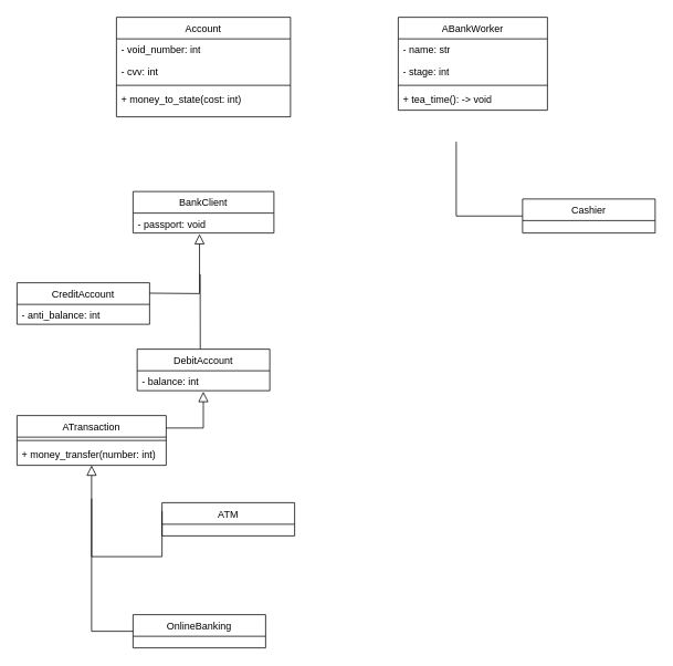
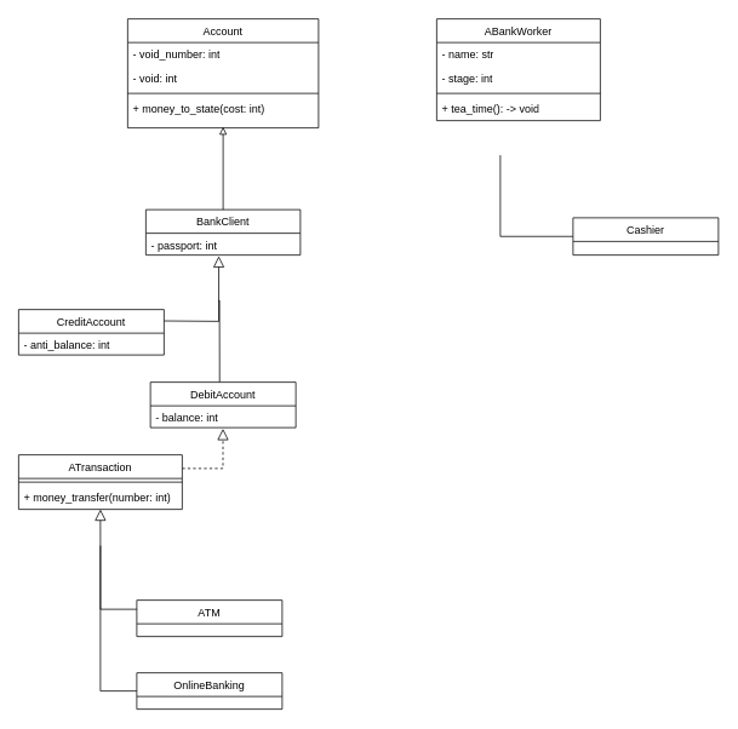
  <mxCell id="0" />
  <mxCell id="1" parent="0" />
  <mxCell id="2" value="CreditAccount" style="swimlane;fontStyle=0;align=center;verticalAlign=top;childLayout=stackLayout;horizontal=1;startSize=26;horizontalStack=0;resizeParent=1;resizeLast=0;collapsible=1;marginBottom=0;rounded=0;shadow=0;strokeWidth=1;" parent="1" vertex="1"><mxGeometry x="20" y="340" width="160" height="50" as="geometry"><mxRectangle x="340" y="380" width="170" height="26" as="alternateBounds" /></mxGeometry></mxCell>
  <mxCell id="3" value="- anti_balance: int" style="text;strokeColor=none;fillColor=none;align=left;verticalAlign=top;spacingLeft=4;spacingRight=4;overflow=hidden;rotatable=0;points=[[0,0.5],[1,0.5]];portConstraint=eastwest;whiteSpace=wrap;html=1;" vertex="1" parent="2"><mxGeometry y="26" width="160" height="24" as="geometry" /></mxCell>
  <mxCell id="4" value="" style="endArrow=block;endSize=10;endFill=0;shadow=0;strokeWidth=1;rounded=0;curved=0;edgeStyle=elbowEdgeStyle;elbow=vertical;exitX=1;exitY=0.25;exitDx=0;exitDy=0;entryX=0.472;entryY=1.047;entryDx=0;entryDy=0;entryPerimeter=0;" parent="1" source="2" target="25" edge="1"><mxGeometry width="160" relative="1" as="geometry"><mxPoint x="180" y="374" as="sourcePoint" /><mxPoint x="240" y="288" as="targetPoint" /><Array as="points"><mxPoint x="210" y="353" /></Array></mxGeometry></mxCell>
  <mxCell id="5" value="Cashier" style="swimlane;fontStyle=0;align=center;verticalAlign=top;childLayout=stackLayout;horizontal=1;startSize=26;horizontalStack=0;resizeParent=1;resizeLast=0;collapsible=1;marginBottom=0;rounded=0;shadow=0;strokeWidth=1;" vertex="1" parent="1"><mxGeometry x="630" y="239" width="160" height="41" as="geometry"><mxRectangle x="340" y="380" width="170" height="26" as="alternateBounds" /></mxGeometry></mxCell>
  <mxCell id="6" value="" style="endArrow=none;html=1;rounded=0;exitX=0;exitY=0.5;exitDx=0;exitDy=0;edgeStyle=elbowEdgeStyle;" edge="1" parent="1" source="5"><mxGeometry width="50" height="50" relative="1" as="geometry"><mxPoint x="230" y="270" as="sourcePoint" /><mxPoint x="550" y="170" as="targetPoint" /><Array as="points"><mxPoint x="550" y="280" /></Array></mxGeometry></mxCell>
  <mxCell id="7" value="DebitAccount" style="swimlane;fontStyle=0;align=center;verticalAlign=top;childLayout=stackLayout;horizontal=1;startSize=26;horizontalStack=0;resizeParent=1;resizeLast=0;collapsible=1;marginBottom=0;rounded=0;shadow=0;strokeWidth=1;" vertex="1" parent="1"><mxGeometry x="165" y="420" width="160" height="50" as="geometry"><mxRectangle x="340" y="380" width="170" height="26" as="alternateBounds" /></mxGeometry></mxCell>
  <mxCell id="8" value="- balance: int" style="text;strokeColor=none;fillColor=none;align=left;verticalAlign=top;spacingLeft=4;spacingRight=4;overflow=hidden;rotatable=0;points=[[0,0.5],[1,0.5]];portConstraint=eastwest;whiteSpace=wrap;html=1;" vertex="1" parent="7"><mxGeometry y="26" width="160" height="24" as="geometry" /></mxCell>
  <mxCell id="9" value="&lt;span style=&quot;font-weight: 400; text-wrap-mode: nowrap;&quot;&gt;Account&lt;/span&gt;" style="swimlane;fontStyle=1;align=center;verticalAlign=top;childLayout=stackLayout;horizontal=1;startSize=26;horizontalStack=0;resizeParent=1;resizeParentMax=0;resizeLast=0;collapsible=1;marginBottom=0;whiteSpace=wrap;html=1;" vertex="1" parent="1"><mxGeometry x="140" y="20" width="210" height="120" as="geometry" /></mxCell>
  <mxCell id="10" value="- void_number: int" style="text;strokeColor=none;fillColor=none;align=left;verticalAlign=top;spacingLeft=4;spacingRight=4;overflow=hidden;rotatable=0;points=[[0,0.5],[1,0.5]];portConstraint=eastwest;whiteSpace=wrap;html=1;" vertex="1" parent="9"><mxGeometry y="26" width="210" height="26" as="geometry" /></mxCell>
- <mxCell id="11" value="- cvv: int" style="text;strokeColor=none;fillColor=none;align=left;verticalAlign=top;spacingLeft=4;spacingRight=4;overflow=hidden;rotatable=0;points=[[0,0.5],[1,0.5]];portConstraint=eastwest;whiteSpace=wrap;html=1;" vertex="1" parent="9"><mxGeometry y="52" width="210" height="26" as="geometry" /></mxCell>
+ <mxCell id="11" value="- void: int" style="text;strokeColor=none;fillColor=none;align=left;verticalAlign=top;spacingLeft=4;spacingRight=4;overflow=hidden;rotatable=0;points=[[0,0.5],[1,0.5]];portConstraint=eastwest;whiteSpace=wrap;html=1;" vertex="1" parent="9"><mxGeometry y="52" width="210" height="26" as="geometry" /></mxCell>
  <mxCell id="12" value="" style="line;strokeWidth=1;fillColor=none;align=left;verticalAlign=middle;spacingTop=-1;spacingLeft=3;spacingRight=3;rotatable=0;labelPosition=right;points=[];portConstraint=eastwest;strokeColor=inherit;" vertex="1" parent="9"><mxGeometry y="78" width="210" height="8" as="geometry" /></mxCell>
  <mxCell id="13" value="+ money_to_state(cost: int)" style="text;strokeColor=none;fillColor=none;align=left;verticalAlign=top;spacingLeft=4;spacingRight=4;overflow=hidden;rotatable=0;points=[[0,0.5],[1,0.5]];portConstraint=eastwest;whiteSpace=wrap;html=1;" vertex="1" parent="9"><mxGeometry y="86" width="210" height="34" as="geometry" /></mxCell>
  <mxCell id="14" value="&lt;span style=&quot;font-weight: 400; text-wrap-mode: nowrap;&quot;&gt;ABankWorker&lt;/span&gt;" style="swimlane;fontStyle=1;align=center;verticalAlign=top;childLayout=stackLayout;horizontal=1;startSize=26;horizontalStack=0;resizeParent=1;resizeParentMax=0;resizeLast=0;collapsible=1;marginBottom=0;whiteSpace=wrap;html=1;" vertex="1" parent="1"><mxGeometry x="480" y="20" width="180" height="112" as="geometry" /></mxCell>
  <mxCell id="15" value="- name: str" style="text;strokeColor=none;fillColor=none;align=left;verticalAlign=top;spacingLeft=4;spacingRight=4;overflow=hidden;rotatable=0;points=[[0,0.5],[1,0.5]];portConstraint=eastwest;whiteSpace=wrap;html=1;" vertex="1" parent="14"><mxGeometry y="26" width="180" height="26" as="geometry" /></mxCell>
  <mxCell id="16" value="- stage: int" style="text;strokeColor=none;fillColor=none;align=left;verticalAlign=top;spacingLeft=4;spacingRight=4;overflow=hidden;rotatable=0;points=[[0,0.5],[1,0.5]];portConstraint=eastwest;whiteSpace=wrap;html=1;" vertex="1" parent="14"><mxGeometry y="52" width="180" height="26" as="geometry" /></mxCell>
  <mxCell id="17" value="" style="line;strokeWidth=1;fillColor=none;align=left;verticalAlign=middle;spacingTop=-1;spacingLeft=3;spacingRight=3;rotatable=0;labelPosition=right;points=[];portConstraint=eastwest;strokeColor=inherit;" vertex="1" parent="14"><mxGeometry y="78" width="180" height="8" as="geometry" /></mxCell>
  <mxCell id="18" value="+ tea_time(): -&amp;gt; void" style="text;strokeColor=none;fillColor=none;align=left;verticalAlign=top;spacingLeft=4;spacingRight=4;overflow=hidden;rotatable=0;points=[[0,0.5],[1,0.5]];portConstraint=eastwest;whiteSpace=wrap;html=1;" vertex="1" parent="14"><mxGeometry y="86" width="180" height="26" as="geometry" /></mxCell>
- <mxCell id="19" value="ATM" style="swimlane;fontStyle=0;align=center;verticalAlign=top;childLayout=stackLayout;horizontal=1;startSize=26;horizontalStack=0;resizeParent=1;resizeLast=0;collapsible=1;marginBottom=0;rounded=0;shadow=0;strokeWidth=1;" vertex="1" parent="1"><mxGeometry x="195" y="605" width="160" height="40" as="geometry"><mxRectangle x="340" y="380" width="170" height="26" as="alternateBounds" /></mxGeometry></mxCell>
+ <mxCell id="19" value="ATM" style="swimlane;fontStyle=0;align=center;verticalAlign=top;childLayout=stackLayout;horizontal=1;startSize=26;horizontalStack=0;resizeParent=1;resizeLast=0;collapsible=1;marginBottom=0;rounded=0;shadow=0;strokeWidth=1;" vertex="1" parent="1"><mxGeometry x="150" y="660" width="160" height="40" as="geometry"><mxRectangle x="340" y="380" width="170" height="26" as="alternateBounds" /></mxGeometry></mxCell>
  <mxCell id="20" value="" style="endArrow=block;endSize=10;endFill=0;shadow=0;strokeWidth=1;rounded=0;curved=0;edgeStyle=elbowEdgeStyle;elbow=vertical;exitX=0;exitY=0.25;exitDx=0;exitDy=0;" edge="1" parent="1" source="19" target="23"><mxGeometry width="160" relative="1" as="geometry"><mxPoint x="530" y="570" as="sourcePoint" /><mxPoint x="450" y="480" as="targetPoint" /><Array as="points"><mxPoint x="110" y="670" /></Array></mxGeometry></mxCell>
  <mxCell id="21" value="&lt;span style=&quot;font-weight: 400; text-wrap-mode: nowrap;&quot;&gt;ATransaction&lt;/span&gt;" style="swimlane;fontStyle=1;align=center;verticalAlign=top;childLayout=stackLayout;horizontal=1;startSize=26;horizontalStack=0;resizeParent=1;resizeParentMax=0;resizeLast=0;collapsible=1;marginBottom=0;whiteSpace=wrap;html=1;" vertex="1" parent="1"><mxGeometry x="20" y="500" width="180" height="60" as="geometry" /></mxCell>
  <mxCell id="22" value="" style="line;strokeWidth=1;fillColor=none;align=left;verticalAlign=middle;spacingTop=-1;spacingLeft=3;spacingRight=3;rotatable=0;labelPosition=right;points=[];portConstraint=eastwest;strokeColor=inherit;" vertex="1" parent="21"><mxGeometry y="26" width="180" height="8" as="geometry" /></mxCell>
  <mxCell id="23" value="+ money_transfer(number: int)" style="text;strokeColor=none;fillColor=none;align=left;verticalAlign=top;spacingLeft=4;spacingRight=4;overflow=hidden;rotatable=0;points=[[0,0.5],[1,0.5]];portConstraint=eastwest;whiteSpace=wrap;html=1;" vertex="1" parent="21"><mxGeometry y="34" width="180" height="26" as="geometry" /></mxCell>
  <mxCell id="24" value="&lt;span style=&quot;font-weight: 400; text-wrap-mode: nowrap;&quot;&gt;BankClient&lt;/span&gt;" style="swimlane;fontStyle=1;align=center;verticalAlign=top;childLayout=stackLayout;horizontal=1;startSize=26;horizontalStack=0;resizeParent=1;resizeParentMax=0;resizeLast=0;collapsible=1;marginBottom=0;whiteSpace=wrap;html=1;" vertex="1" parent="1"><mxGeometry x="160" y="230" width="170" height="50" as="geometry" /></mxCell>
- <mxCell id="25" value="- passport: void" style="text;strokeColor=none;fillColor=none;align=left;verticalAlign=top;spacingLeft=4;spacingRight=4;overflow=hidden;rotatable=0;points=[[0,0.5],[1,0.5]];portConstraint=eastwest;whiteSpace=wrap;html=1;" vertex="1" parent="24"><mxGeometry y="26" width="170" height="24" as="geometry" /></mxCell>
+ <mxCell id="25" value="- passport: int" style="text;strokeColor=none;fillColor=none;align=left;verticalAlign=top;spacingLeft=4;spacingRight=4;overflow=hidden;rotatable=0;points=[[0,0.5],[1,0.5]];portConstraint=eastwest;whiteSpace=wrap;html=1;" vertex="1" parent="24"><mxGeometry y="26" width="170" height="24" as="geometry" /></mxCell>
  <mxCell id="26" value="" style="endArrow=none;html=1;rounded=0;edgeStyle=elbowEdgeStyle;exitX=0.476;exitY=-0.001;exitDx=0;exitDy=0;exitPerimeter=0;" edge="1" parent="24" source="7"><mxGeometry width="50" height="50" relative="1" as="geometry"><mxPoint x="80.29" y="180" as="sourcePoint" /><mxPoint x="80" y="100" as="targetPoint" /><Array as="points" /></mxGeometry></mxCell>
- <mxCell id="28" value="OnlineBanking" style="swimlane;fontStyle=0;align=center;verticalAlign=top;childLayout=stackLayout;horizontal=1;startSize=26;horizontalStack=0;resizeParent=1;resizeLast=0;collapsible=1;marginBottom=0;rounded=0;shadow=0;strokeWidth=1;" vertex="1" parent="1"><mxGeometry x="160" y="740" width="160" height="40" as="geometry"><mxRectangle x="340" y="380" width="170" height="26" as="alternateBounds" /></mxGeometry></mxCell>
+ <mxCell id="27" style="edgeStyle=orthogonalEdgeStyle;rounded=0;orthogonalLoop=1;jettySize=auto;html=1;entryX=0.5;entryY=0.969;entryDx=0;entryDy=0;entryPerimeter=0;endArrow=block;endFill=0;" edge="1" parent="1" source="24" target="13"><mxGeometry relative="1" as="geometry"><Array as="points"><mxPoint x="245" y="170" /><mxPoint x="245" y="170" /></Array></mxGeometry></mxCell>
+ <mxCell id="28" value="OnlineBanking" style="swimlane;fontStyle=0;align=center;verticalAlign=top;childLayout=stackLayout;horizontal=1;startSize=26;horizontalStack=0;resizeParent=1;resizeLast=0;collapsible=1;marginBottom=0;rounded=0;shadow=0;strokeWidth=1;" vertex="1" parent="1"><mxGeometry x="150" y="740" width="160" height="40" as="geometry"><mxRectangle x="340" y="380" width="170" height="26" as="alternateBounds" /></mxGeometry></mxCell>
  <mxCell id="29" value="" style="endArrow=none;html=1;rounded=0;edgeStyle=elbowEdgeStyle;" edge="1" parent="1" source="28"><mxGeometry width="50" height="50" relative="1" as="geometry"><mxPoint x="150" y="760" as="sourcePoint" /><mxPoint x="110" y="600" as="targetPoint" /><Array as="points"><mxPoint x="110" y="680" /></Array></mxGeometry></mxCell>
- <mxCell id="30" value="" style="endArrow=block;endSize=10;endFill=0;shadow=0;strokeWidth=1;rounded=0;curved=0;edgeStyle=elbowEdgeStyle;elbow=vertical;exitX=1;exitY=0.25;exitDx=0;exitDy=0;entryX=0.499;entryY=1.051;entryDx=0;entryDy=0;entryPerimeter=0;" edge="1" parent="1" source="21" target="8"><mxGeometry width="160" relative="1" as="geometry"><mxPoint x="240" y="576.5" as="sourcePoint" /><mxPoint x="300" y="483.5" as="targetPoint" /><Array as="points"><mxPoint x="220" y="515" /></Array></mxGeometry></mxCell>
+ <mxCell id="30" value="" style="endArrow=block;endSize=10;endFill=0;shadow=0;strokeWidth=1;rounded=0;curved=0;edgeStyle=elbowEdgeStyle;elbow=vertical;exitX=1;exitY=0.25;exitDx=0;exitDy=0;entryX=0.499;entryY=1.051;entryDx=0;entryDy=0;entryPerimeter=0;dashed=1;" edge="1" parent="1" source="21" target="8"><mxGeometry width="160" relative="1" as="geometry"><mxPoint x="240" y="576.5" as="sourcePoint" /><mxPoint x="300" y="483.5" as="targetPoint" /><Array as="points"><mxPoint x="220" y="515" /></Array></mxGeometry></mxCell>
